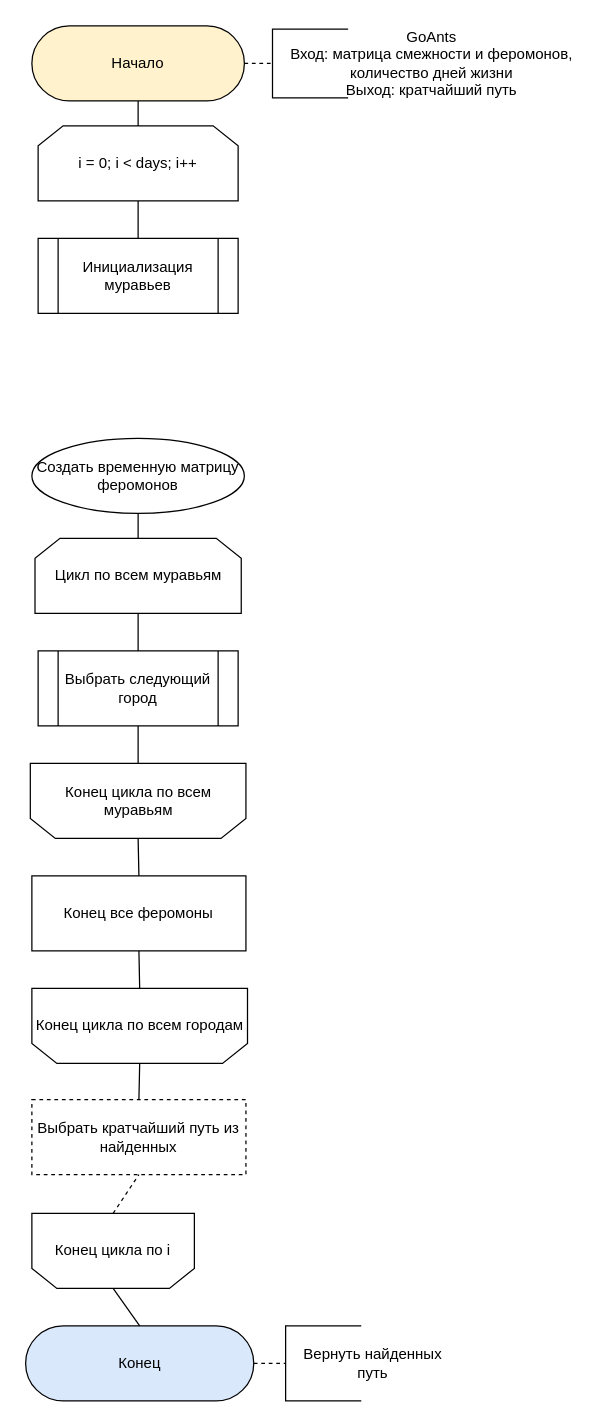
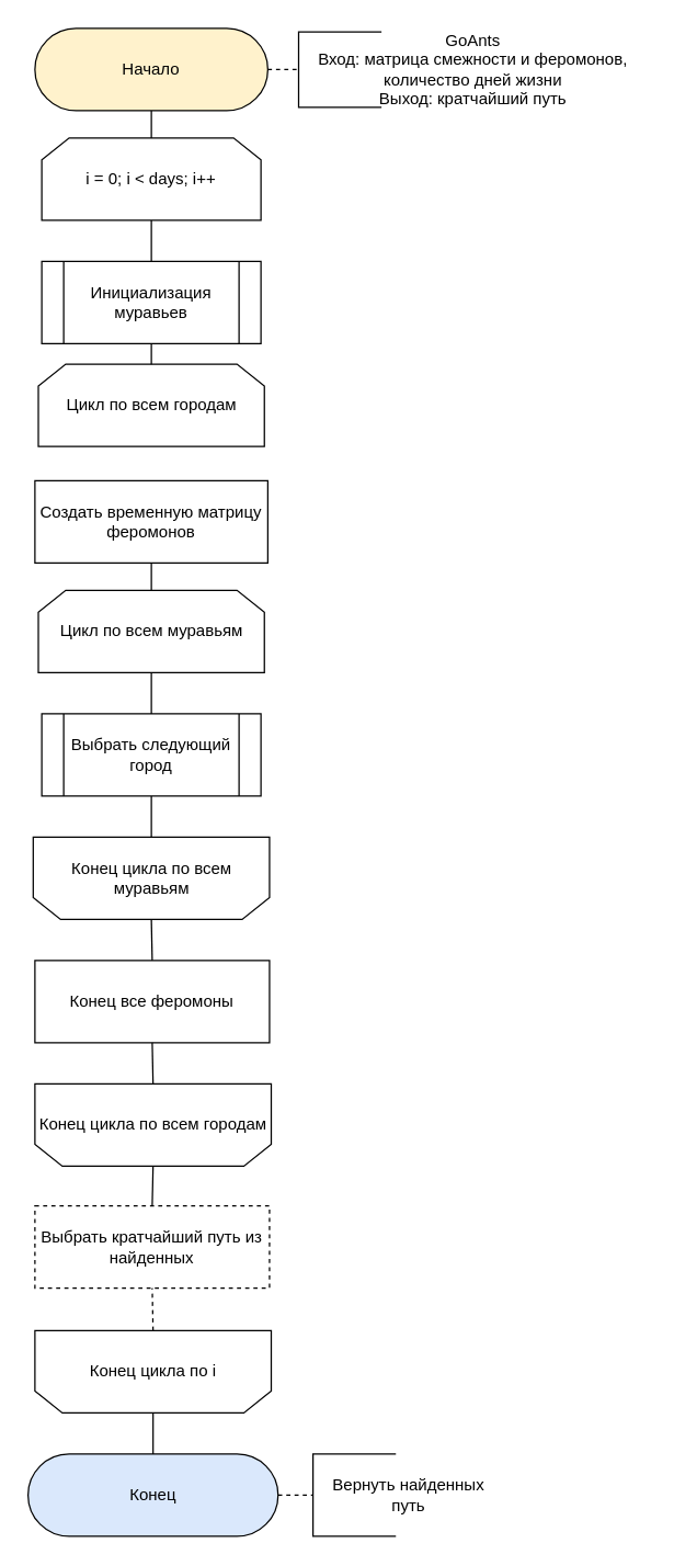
  <mxCell id="0" />
  <mxCell id="1" parent="0" />
  <mxCell id="2" value="Начало" style="rounded=1;whiteSpace=wrap;html=1;arcSize=50;fillColor=#fff2cc;" parent="1" vertex="1"><mxGeometry x="25" y="20" width="170" height="60" as="geometry" /></mxCell>
  <mxCell id="3" value="i = 0; i &amp;lt; days; i++" style="shape=loopLimit;whiteSpace=wrap;html=1;" parent="1" vertex="1"><mxGeometry x="30" y="100" width="160" height="60" as="geometry" /></mxCell>
  <mxCell id="4" value="Конец" style="rounded=1;whiteSpace=wrap;html=1;arcSize=50;fillColor=#dae8fc;" parent="1" vertex="1"><mxGeometry x="20" y="1060" width="182.5" height="60" as="geometry" /></mxCell>
  <mxCell id="5" value="GoAnts&lt;br&gt;Вход: матрица смежности и феромонов, количество дней жизни&lt;br&gt;Выход: кратчайший путь" style="text;html=1;strokeColor=none;fillColor=none;align=center;verticalAlign=middle;whiteSpace=wrap;rounded=0;" parent="1" vertex="1"><mxGeometry x="220" y="30" width="250" height="40" as="geometry" /></mxCell>
  <mxCell id="6" value="" style="shape=partialRectangle;whiteSpace=wrap;html=1;bottom=1;right=1;left=1;top=0;fillColor=none;routingCenterX=-0.5;rotation=90;" parent="1" vertex="1"><mxGeometry x="220" y="20" width="55" height="60" as="geometry" /></mxCell>
  <mxCell id="7" value="" style="endArrow=none;dashed=1;html=1;exitX=1;exitY=0.5;exitDx=0;exitDy=0;entryX=0.5;entryY=1;entryDx=0;entryDy=0;" parent="1" source="2" target="6" edge="1"><mxGeometry width="50" height="50" relative="1" as="geometry"><mxPoint x="170" y="69.5" as="sourcePoint" /><mxPoint x="220" y="50" as="targetPoint" /></mxGeometry></mxCell>
  <mxCell id="8" value="Вернуть найденных путь" style="text;html=1;strokeColor=none;fillColor=none;align=center;verticalAlign=middle;whiteSpace=wrap;rounded=0;" parent="1" vertex="1"><mxGeometry x="228" y="1070" width="140" height="40" as="geometry" /></mxCell>
  <mxCell id="9" value="" style="shape=partialRectangle;whiteSpace=wrap;html=1;bottom=1;right=1;left=1;top=0;fillColor=none;routingCenterX=-0.5;rotation=90;" parent="1" vertex="1"><mxGeometry x="228" y="1060" width="60" height="60" as="geometry" /></mxCell>
  <mxCell id="10" value="" style="endArrow=none;dashed=1;html=1;entryX=0.5;entryY=1;entryDx=0;entryDy=0;exitX=1;exitY=0.5;exitDx=0;exitDy=0;" parent="1" target="9" edge="1" source="4"><mxGeometry width="50" height="50" relative="1" as="geometry"><mxPoint x="200" y="1110" as="sourcePoint" /><mxPoint x="226.25" y="1110" as="targetPoint" /></mxGeometry></mxCell>
  <mxCell id="11" value="" style="endArrow=none;html=1;entryX=0.5;entryY=1;entryDx=0;entryDy=0;exitX=0.5;exitY=0;exitDx=0;exitDy=0;" parent="1" source="3" target="2" edge="1"><mxGeometry width="50" height="50" relative="1" as="geometry"><mxPoint x="110" y="100" as="sourcePoint" /><mxPoint x="310" y="230" as="targetPoint" /></mxGeometry></mxCell>
  <mxCell id="12" value="Инициализация муравьев" style="shape=process;whiteSpace=wrap;html=1;backgroundOutline=1;" vertex="1" parent="1"><mxGeometry x="30" y="190" width="160" height="60" as="geometry" /></mxCell>
  <mxCell id="13" value="" style="endArrow=none;html=1;entryX=0.5;entryY=1;entryDx=0;entryDy=0;exitX=0.5;exitY=0;exitDx=0;exitDy=0;" edge="1" parent="1" source="12" target="3"><mxGeometry width="50" height="50" relative="1" as="geometry"><mxPoint x="140" y="340" as="sourcePoint" /><mxPoint x="190" y="290" as="targetPoint" /></mxGeometry></mxCell>
- <mxCell id="16" value="Создать временную матрицу феромонов" style="ellipse;whiteSpace=wrap;html=1;" vertex="1" parent="1"><mxGeometry x="25" y="350" width="170" height="60" as="geometry" /></mxCell>
+ <mxCell id="14" value="Цикл по всем городам" style="shape=loopLimit;whiteSpace=wrap;html=1;" vertex="1" parent="1"><mxGeometry x="27.5" y="265" width="165" height="60" as="geometry" /></mxCell>
+ <mxCell id="15" value="" style="endArrow=none;html=1;entryX=0.5;entryY=1;entryDx=0;entryDy=0;exitX=0.5;exitY=0;exitDx=0;exitDy=0;" edge="1" parent="1" source="14" target="12"><mxGeometry width="50" height="50" relative="1" as="geometry"><mxPoint x="110" y="260" as="sourcePoint" /><mxPoint x="190" y="350" as="targetPoint" /></mxGeometry></mxCell>
+ <mxCell id="16" value="Создать временную матрицу феромонов" style="rounded=0;whiteSpace=wrap;html=1;" vertex="1" parent="1"><mxGeometry x="25" y="350" width="170" height="60" as="geometry" /></mxCell>
  <mxCell id="17" value="Цикл по всем муравьям" style="shape=loopLimit;whiteSpace=wrap;html=1;" vertex="1" parent="1"><mxGeometry x="27.5" y="430" width="165" height="60" as="geometry" /></mxCell>
  <mxCell id="18" value="Выбрать следующий город" style="shape=process;whiteSpace=wrap;html=1;backgroundOutline=1;" vertex="1" parent="1"><mxGeometry x="30" y="520" width="160" height="60" as="geometry" /></mxCell>
  <mxCell id="19" value="Конец цикла по всем муравьям" style="shape=loopLimit;whiteSpace=wrap;html=1;direction=west;" vertex="1" parent="1"><mxGeometry x="23.75" y="610" width="172.5" height="60" as="geometry" /></mxCell>
  <mxCell id="20" value="Конец все феромоны" style="rounded=0;whiteSpace=wrap;html=1;" vertex="1" parent="1"><mxGeometry x="25" y="700" width="171.25" height="60" as="geometry" /></mxCell>
  <mxCell id="21" value="Конец цикла по всем городам" style="shape=loopLimit;whiteSpace=wrap;html=1;direction=west;" vertex="1" parent="1"><mxGeometry x="25" y="790" width="172.5" height="60" as="geometry" /></mxCell>
  <mxCell id="22" value="Выбрать кратчайший путь из найденных" style="rounded=0;whiteSpace=wrap;html=1;dashed=1;" vertex="1" parent="1"><mxGeometry x="25" y="879" width="171.25" height="60" as="geometry" /></mxCell>
- <mxCell id="23" value="Конец цикла по i" style="shape=loopLimit;whiteSpace=wrap;html=1;direction=west;" vertex="1" parent="1"><mxGeometry x="25" y="970" width="130" height="60" as="geometry" /></mxCell>
+ <mxCell id="23" value="Конец цикла по i" style="shape=loopLimit;whiteSpace=wrap;html=1;direction=west;" vertex="1" parent="1"><mxGeometry x="25" y="970" width="172.5" height="60" as="geometry" /></mxCell>
  <mxCell id="24" value="" style="endArrow=none;html=1;exitX=0.5;exitY=0;exitDx=0;exitDy=0;entryX=0.5;entryY=0;entryDx=0;entryDy=0;" edge="1" parent="1" source="4" target="23"><mxGeometry width="50" height="50" relative="1" as="geometry"><mxPoint x="70" y="1010" as="sourcePoint" /><mxPoint x="119" y="1054" as="targetPoint" /></mxGeometry></mxCell>
  <mxCell id="25" value="" style="endArrow=none;html=1;entryX=0.5;entryY=1;entryDx=0;entryDy=0;exitX=0.5;exitY=0;exitDx=0;exitDy=0;" edge="1" parent="1" source="17" target="16"><mxGeometry width="50" height="50" relative="1" as="geometry"><mxPoint x="70" y="470" as="sourcePoint" /><mxPoint x="120" y="420" as="targetPoint" /></mxGeometry></mxCell>
  <mxCell id="26" value="" style="endArrow=none;html=1;entryX=0.5;entryY=1;entryDx=0;entryDy=0;exitX=0.5;exitY=0;exitDx=0;exitDy=0;" edge="1" parent="1" source="18" target="17"><mxGeometry width="50" height="50" relative="1" as="geometry"><mxPoint x="70" y="530" as="sourcePoint" /><mxPoint x="120" y="480" as="targetPoint" /></mxGeometry></mxCell>
  <mxCell id="27" value="" style="endArrow=none;html=1;entryX=0.5;entryY=1;entryDx=0;entryDy=0;exitX=0.5;exitY=1;exitDx=0;exitDy=0;" edge="1" parent="1" source="19" target="18"><mxGeometry width="50" height="50" relative="1" as="geometry"><mxPoint x="70" y="650" as="sourcePoint" /><mxPoint x="120" y="600" as="targetPoint" /></mxGeometry></mxCell>
  <mxCell id="28" value="" style="endArrow=none;html=1;entryX=0.5;entryY=0;entryDx=0;entryDy=0;exitX=0.5;exitY=0;exitDx=0;exitDy=0;" edge="1" parent="1" source="20" target="19"><mxGeometry width="50" height="50" relative="1" as="geometry"><mxPoint x="70" y="830" as="sourcePoint" /><mxPoint x="120" y="780" as="targetPoint" /></mxGeometry></mxCell>
  <mxCell id="29" value="" style="endArrow=none;html=1;entryX=0.5;entryY=1;entryDx=0;entryDy=0;exitX=0.5;exitY=1;exitDx=0;exitDy=0;" edge="1" parent="1" source="21" target="20"><mxGeometry width="50" height="50" relative="1" as="geometry"><mxPoint x="70" y="830" as="sourcePoint" /><mxPoint x="120" y="780" as="targetPoint" /></mxGeometry></mxCell>
  <mxCell id="30" value="" style="endArrow=none;html=1;entryX=0.5;entryY=0;entryDx=0;entryDy=0;exitX=0.5;exitY=0;exitDx=0;exitDy=0;" edge="1" parent="1" source="22" target="21"><mxGeometry width="50" height="50" relative="1" as="geometry"><mxPoint x="70" y="940" as="sourcePoint" /><mxPoint x="120" y="890" as="targetPoint" /></mxGeometry></mxCell>
  <mxCell id="31" value="" style="endArrow=none;html=1;entryX=0.5;entryY=1;entryDx=0;entryDy=0;exitX=0.5;exitY=1;exitDx=0;exitDy=0;dashed=1;" edge="1" parent="1" source="23" target="22"><mxGeometry width="50" height="50" relative="1" as="geometry"><mxPoint x="70" y="1040" as="sourcePoint" /><mxPoint x="120" y="990" as="targetPoint" /></mxGeometry></mxCell>
  <mxCell id="32" style="edgeStyle=orthogonalEdgeStyle;rounded=0;orthogonalLoop=1;jettySize=auto;html=1;exitX=1;exitY=0.5;exitDx=0;exitDy=0;" edge="1" parent="1" source="9" target="9"><mxGeometry relative="1" as="geometry" /></mxCell>
